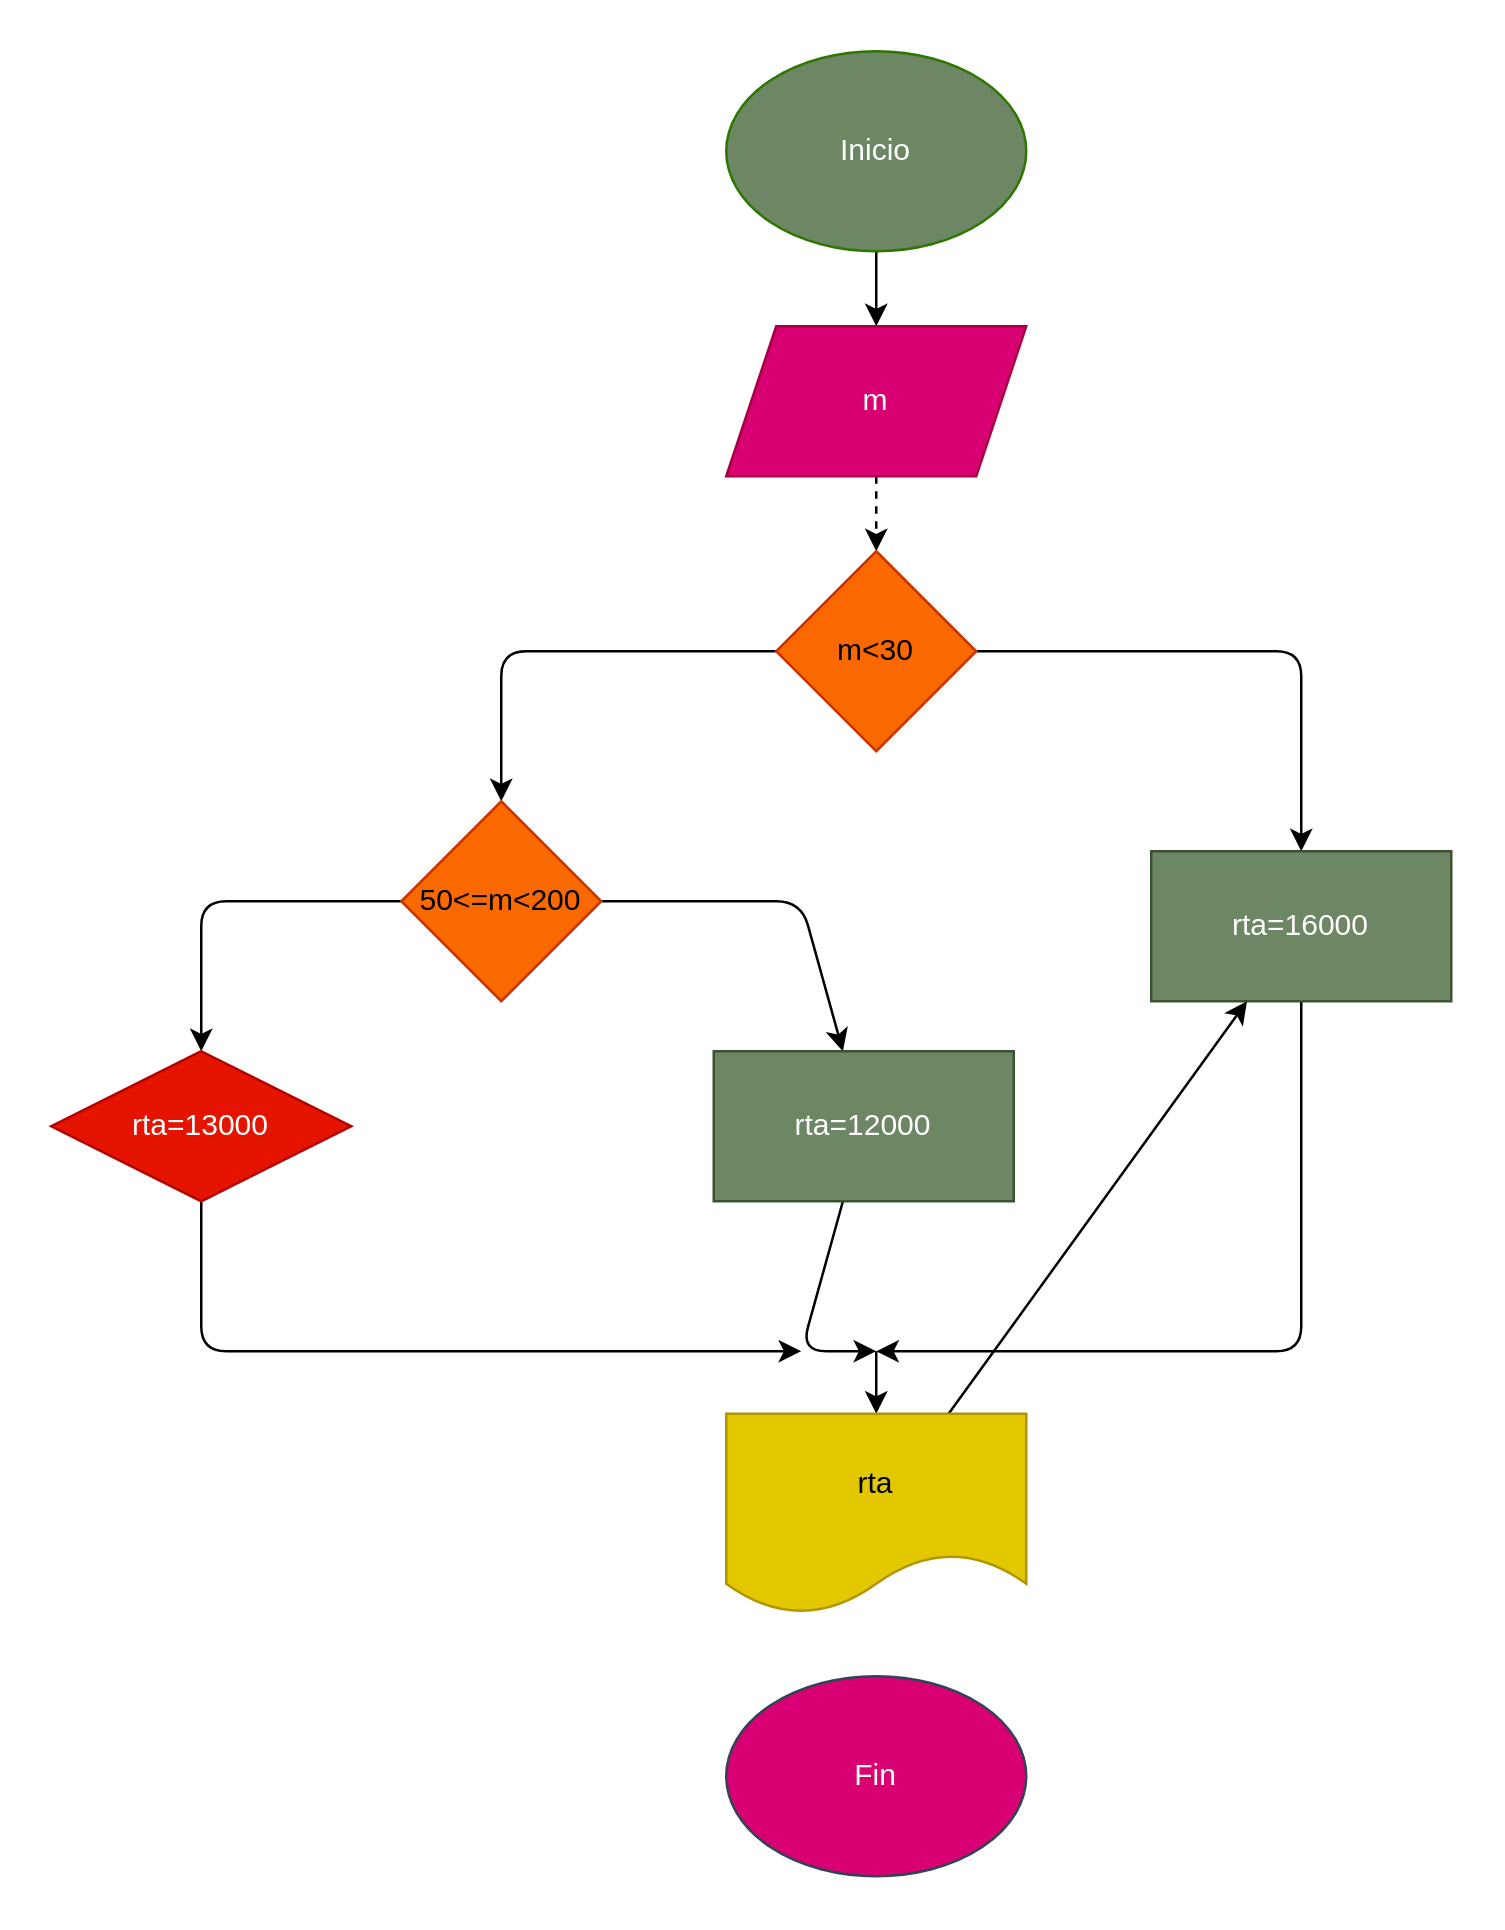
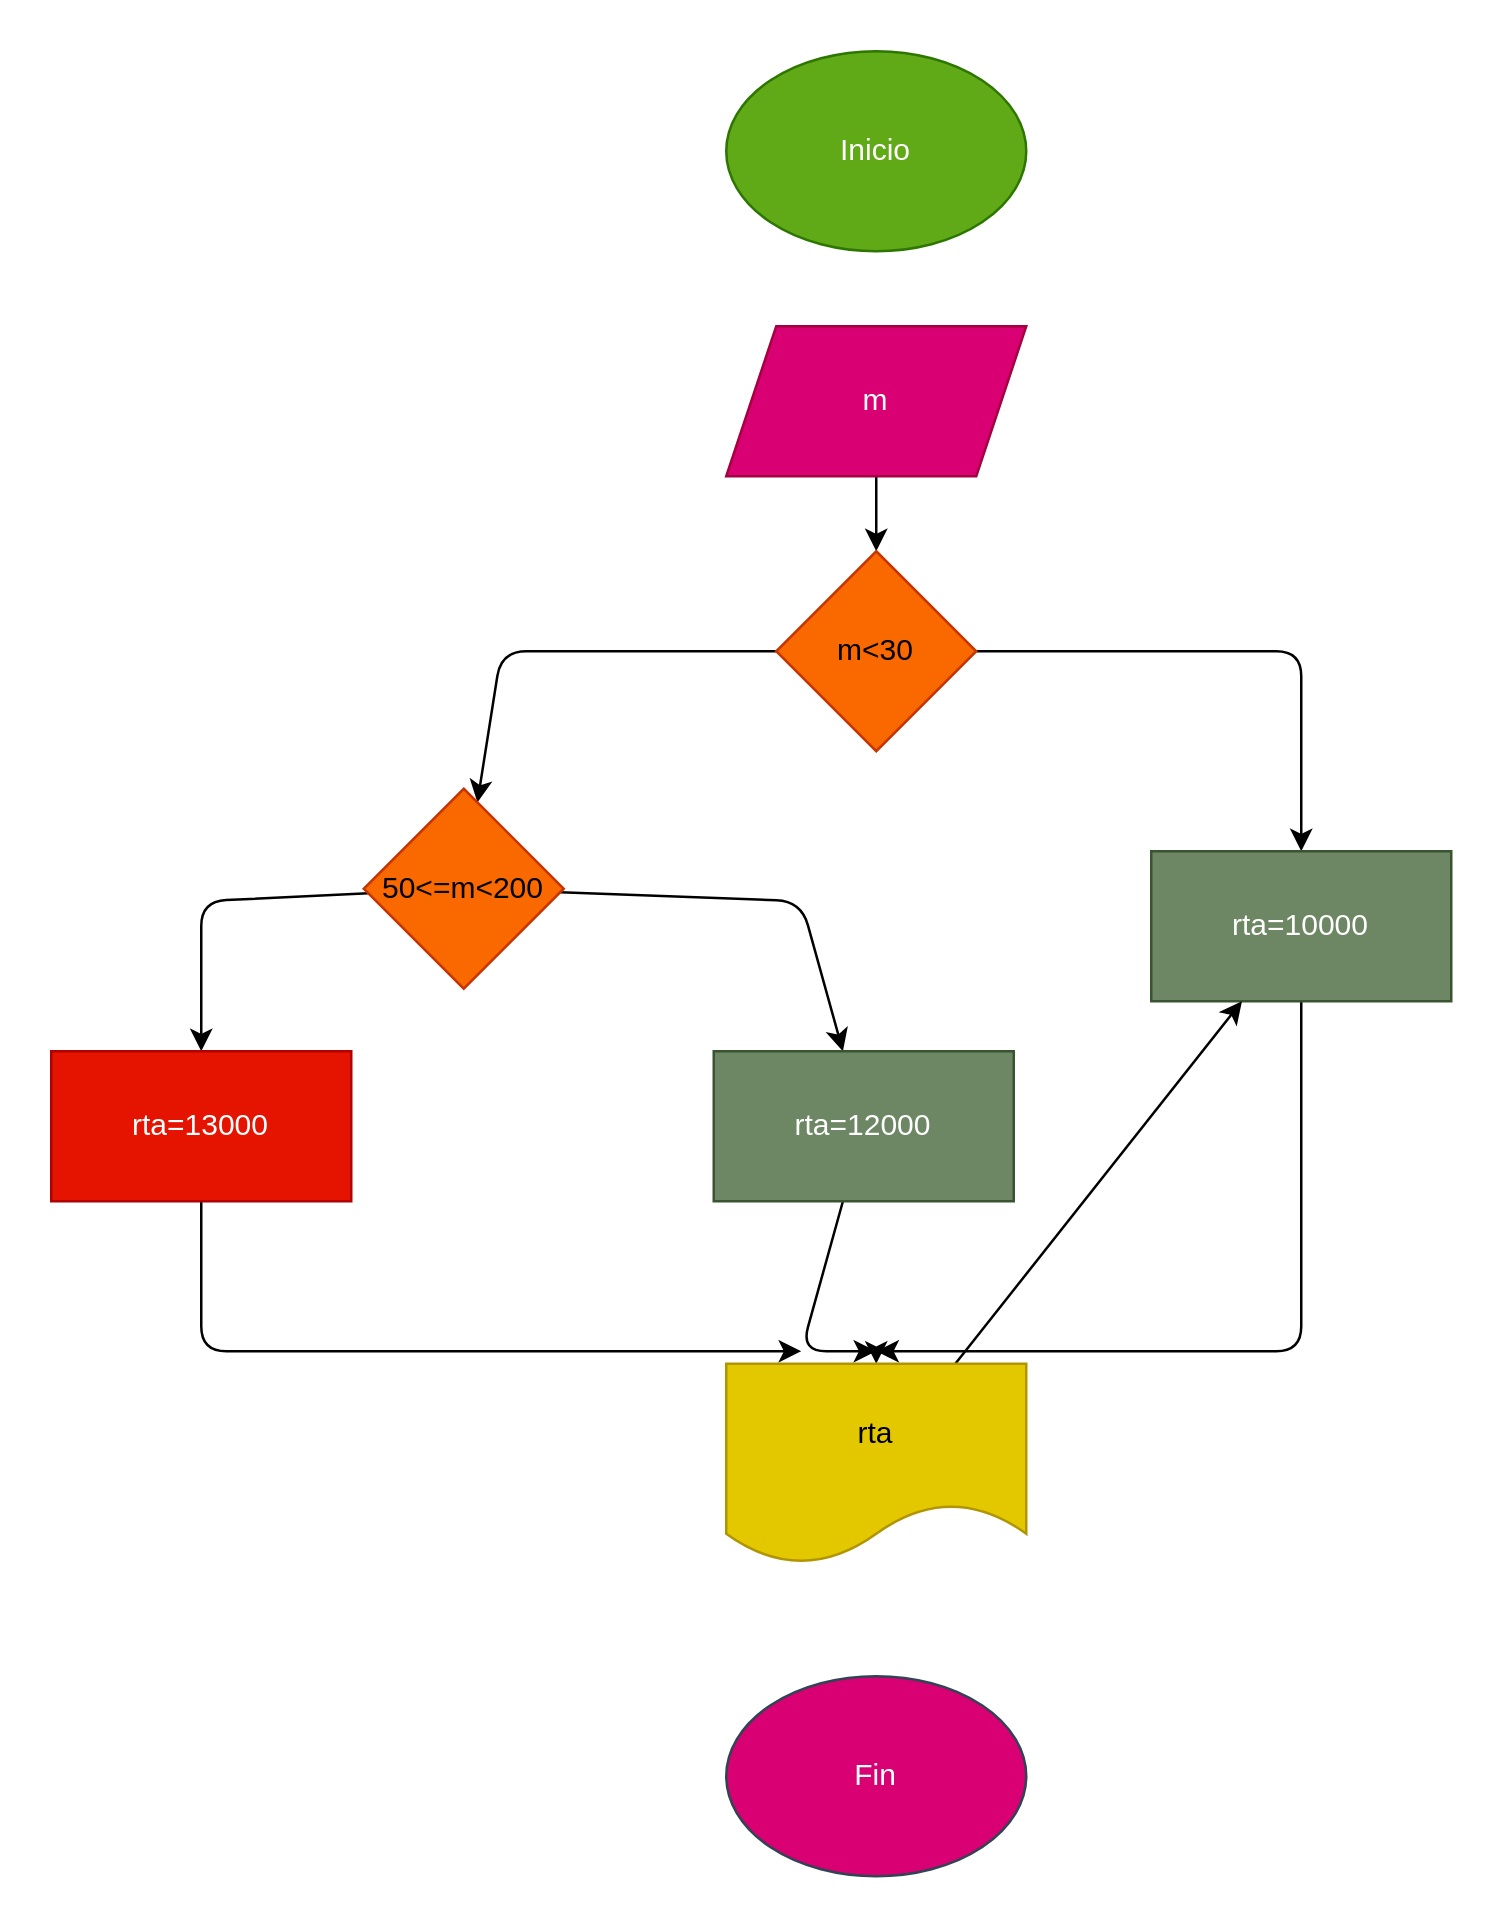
  <mxCell id="0" />
  <mxCell id="1" parent="0" />
- <mxCell id="2" value="" style="edgeStyle=none;html=1;" edge="1" parent="1" source="3" target="5"><mxGeometry relative="1" as="geometry" /></mxCell>
- <mxCell id="3" value="Inicio" style="ellipse;whiteSpace=wrap;html=1;fillColor=#6d8764;fontColor=#ffffff;strokeColor=#2D7600;" vertex="1" parent="1"><mxGeometry x="290" width="120" height="80" as="geometry" y="20" /></mxCell>
- <mxCell id="4" value="" style="edgeStyle=none;html=1;dashed=1;" edge="1" parent="1" source="5" target="8"><mxGeometry relative="1" as="geometry" /></mxCell>
+ <mxCell id="3" value="Inicio" style="ellipse;whiteSpace=wrap;html=1;fillColor=#60a917;fontColor=#ffffff;strokeColor=#2D7600;" vertex="1" parent="1"><mxGeometry x="290" width="120" height="80" as="geometry" y="20" /></mxCell>
+ <mxCell id="4" value="" style="edgeStyle=none;html=1;" edge="1" parent="1" source="5" target="8"><mxGeometry relative="1" as="geometry" /></mxCell>
  <mxCell id="5" value="m" style="shape=parallelogram;perimeter=parallelogramPerimeter;whiteSpace=wrap;html=1;fixedSize=1;fillColor=#d80073;fontColor=#ffffff;strokeColor=#A50040;" vertex="1" parent="1"><mxGeometry x="290" y="130" width="120" height="60" as="geometry" /></mxCell>
  <mxCell id="6" value="" style="edgeStyle=none;html=1;" edge="1" parent="1" source="8" target="10"><mxGeometry relative="1" as="geometry"><Array as="points"><mxPoint x="520" y="260" /></Array></mxGeometry></mxCell>
  <mxCell id="7" value="" style="edgeStyle=none;html=1;" edge="1" parent="1" source="8" target="13"><mxGeometry relative="1" as="geometry"><Array as="points"><mxPoint x="200" y="260" /></Array></mxGeometry></mxCell>
  <mxCell id="8" value="m&amp;lt;30" style="rhombus;whiteSpace=wrap;html=1;fillColor=#fa6800;fontColor=#000000;strokeColor=#C73500;" vertex="1" parent="1"><mxGeometry x="310" y="220" width="80" height="80" as="geometry" /></mxCell>
  <mxCell id="9" style="edgeStyle=none;html=1;" edge="1" parent="1" source="10"><mxGeometry relative="1" as="geometry"><mxPoint x="350" y="540" as="targetPoint" /><Array as="points"><mxPoint x="520" y="540" /></Array></mxGeometry></mxCell>
- <mxCell id="10" value="rta=16000" style="whiteSpace=wrap;html=1;fillColor=#6d8764;fontColor=#ffffff;strokeColor=#3A5431;" vertex="1" parent="1"><mxGeometry x="460" y="340" width="120" height="60" as="geometry" /></mxCell>
+ <mxCell id="10" value="rta=10000" style="whiteSpace=wrap;html=1;fillColor=#6d8764;fontColor=#ffffff;strokeColor=#3A5431;" vertex="1" parent="1"><mxGeometry x="460" y="340" width="120" height="60" as="geometry" /></mxCell>
  <mxCell id="11" value="" style="edgeStyle=none;html=1;" edge="1" parent="1" source="13" target="15"><mxGeometry relative="1" as="geometry"><Array as="points"><mxPoint x="320" y="360" /></Array></mxGeometry></mxCell>
  <mxCell id="12" value="" style="edgeStyle=none;html=1;" edge="1" parent="1" source="13" target="17"><mxGeometry relative="1" as="geometry"><Array as="points"><mxPoint x="80" y="360" /></Array></mxGeometry></mxCell>
- <mxCell id="13" value="50&amp;lt;=m&amp;lt;200" style="rhombus;whiteSpace=wrap;html=1;fillColor=#fa6800;fontColor=#000000;strokeColor=#C73500;" vertex="1" parent="1"><mxGeometry x="160" y="320" width="80" height="80" as="geometry" /></mxCell>
+ <mxCell id="13" value="50&amp;lt;=m&amp;lt;200" style="rhombus;whiteSpace=wrap;html=1;fillColor=#fa6800;fontColor=#000000;strokeColor=#C73500;" vertex="1" parent="1"><mxGeometry x="145" y="315" width="80" height="80" as="geometry" /></mxCell>
  <mxCell id="14" style="edgeStyle=none;html=1;" edge="1" parent="1" source="15"><mxGeometry relative="1" as="geometry"><mxPoint x="350" y="540" as="targetPoint" /><Array as="points"><mxPoint x="320" y="540" /></Array></mxGeometry></mxCell>
  <mxCell id="15" value="rta=12000" style="whiteSpace=wrap;html=1;fillColor=#6d8764;fontColor=#ffffff;strokeColor=#3A5431;" vertex="1" parent="1"><mxGeometry x="285" y="420" width="120" height="60" as="geometry" /></mxCell>
  <mxCell id="16" style="edgeStyle=none;html=1;" edge="1" parent="1" source="17"><mxGeometry relative="1" as="geometry"><mxPoint x="320" y="540" as="targetPoint" /><Array as="points"><mxPoint x="80" y="540" /></Array></mxGeometry></mxCell>
- <mxCell id="17" value="rta=13000" style="rhombus;whiteSpace=wrap;html=1;fillColor=#e51400;fontColor=#ffffff;strokeColor=#B20000;" vertex="1" parent="1"><mxGeometry x="20" y="420" width="120" height="60" as="geometry" /></mxCell>
+ <mxCell id="17" value="rta=13000" style="whiteSpace=wrap;html=1;fillColor=#e51400;fontColor=#ffffff;strokeColor=#B20000;" vertex="1" parent="1"><mxGeometry x="20" y="420" width="120" height="60" as="geometry" /></mxCell>
  <mxCell id="18" value="" style="endArrow=classic;html=1;" edge="1" parent="1" target="20"><mxGeometry width="50" height="50" relative="1" as="geometry"><mxPoint x="350" y="540" as="sourcePoint" /><mxPoint x="350" y="580" as="targetPoint" /></mxGeometry></mxCell>
  <mxCell id="19" style="edgeStyle=none;html=1;" edge="1" parent="1" source="20" target="10"><mxGeometry relative="1" as="geometry" /></mxCell>
- <mxCell id="20" value="rta" style="shape=document;whiteSpace=wrap;html=1;boundedLbl=1;fillColor=#e3c800;fontColor=#000000;strokeColor=#B09500;" vertex="1" parent="1"><mxGeometry x="290" y="565" width="120" height="80" as="geometry" /></mxCell>
+ <mxCell id="20" value="rta" style="shape=document;whiteSpace=wrap;html=1;boundedLbl=1;fillColor=#e3c800;fontColor=#000000;strokeColor=#B09500;" vertex="1" parent="1"><mxGeometry x="290" y="545" width="120" height="80" as="geometry" /></mxCell>
  <mxCell id="21" value="Fin" style="ellipse;whiteSpace=wrap;html=1;fillColor=#d80073;fontColor=#ffffff;strokeColor=#314354;" vertex="1" parent="1"><mxGeometry x="290" y="670" width="120" height="80" as="geometry" /></mxCell>
